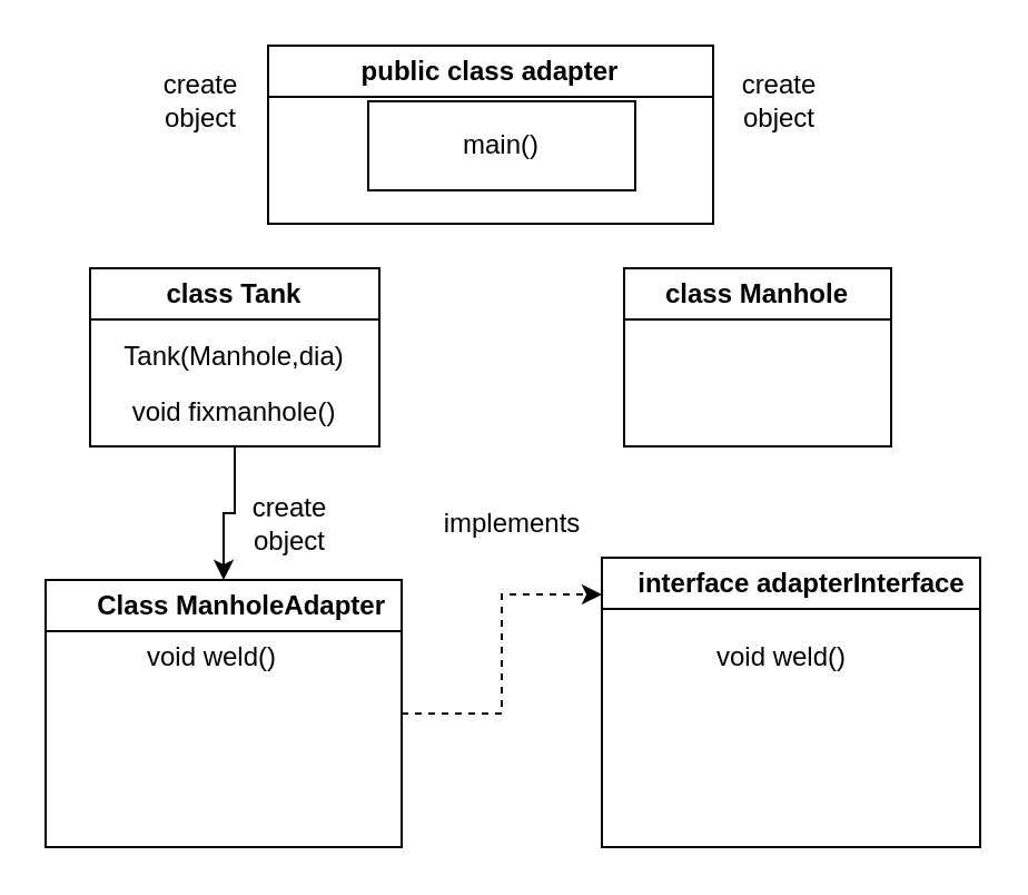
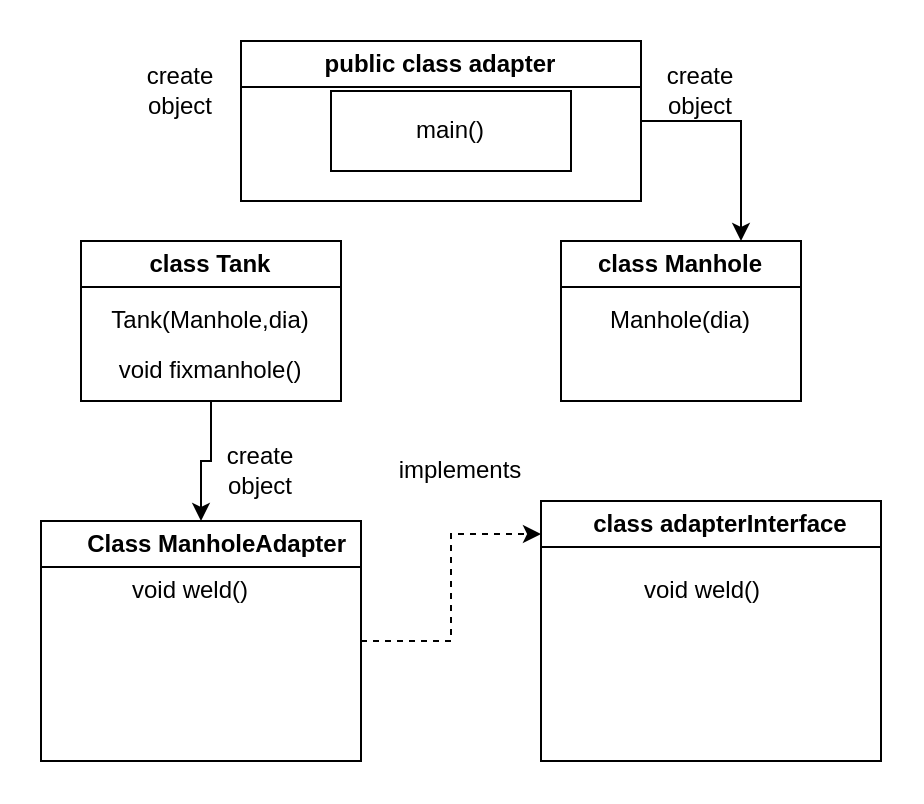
  <mxCell id="0" />
  <mxCell id="1" parent="0" />
+ <mxCell id="2" style="edgeStyle=orthogonalEdgeStyle;rounded=0;orthogonalLoop=1;jettySize=auto;html=1;exitX=1;exitY=0.5;exitDx=0;exitDy=0;entryX=0.75;entryY=0;entryDx=0;entryDy=0;" edge="1" parent="1" source="3" target="8"><mxGeometry relative="1" as="geometry" /></mxCell>
  <mxCell id="3" value="public class adapter" style="swimlane;whiteSpace=wrap;html=1;" vertex="1" parent="1"><mxGeometry x="120" y="20" width="200" height="80" as="geometry" /></mxCell>
  <mxCell id="4" value="main()" style="rounded=0;whiteSpace=wrap;html=1;" vertex="1" parent="3"><mxGeometry x="45" y="25" width="120" height="40" as="geometry" /></mxCell>
  <mxCell id="5" value="class Tank" style="swimlane;whiteSpace=wrap;html=1;" vertex="1" parent="1"><mxGeometry x="40" y="120" width="130" height="80" as="geometry" /></mxCell>
  <mxCell id="6" value="Tank(Manhole,dia)" style="text;html=1;strokeColor=none;fillColor=none;align=center;verticalAlign=middle;whiteSpace=wrap;rounded=0;" vertex="1" parent="5"><mxGeometry x="35" y="25" width="60" height="30" as="geometry" /></mxCell>
  <mxCell id="7" value="void fixmanhole()" style="text;html=1;strokeColor=none;fillColor=none;align=center;verticalAlign=middle;whiteSpace=wrap;rounded=0;" vertex="1" parent="5"><mxGeometry x="10" y="50" width="110" height="30" as="geometry" /></mxCell>
  <mxCell id="8" value="class Manhole" style="swimlane;whiteSpace=wrap;html=1;" vertex="1" parent="1"><mxGeometry x="280" y="120" width="120" height="80" as="geometry" /></mxCell>
+ <mxCell id="9" value="Manhole(dia)" style="text;html=1;strokeColor=none;fillColor=none;align=center;verticalAlign=middle;whiteSpace=wrap;rounded=0;" vertex="1" parent="8"><mxGeometry x="30" y="25" width="60" height="30" as="geometry" /></mxCell>
  <mxCell id="10" value="create object" style="text;html=1;strokeColor=none;fillColor=none;align=center;verticalAlign=middle;whiteSpace=wrap;rounded=0;" vertex="1" parent="1"><mxGeometry x="60" y="30" width="60" height="30" as="geometry" /></mxCell>
  <mxCell id="11" value="create&lt;br&gt;object" style="text;html=1;strokeColor=none;fillColor=none;align=center;verticalAlign=middle;whiteSpace=wrap;rounded=0;" vertex="1" parent="1"><mxGeometry x="320" y="30" width="60" height="30" as="geometry" /></mxCell>
  <mxCell id="12" style="edgeStyle=orthogonalEdgeStyle;rounded=0;orthogonalLoop=1;jettySize=auto;html=1;entryX=0;entryY=0.127;entryDx=0;entryDy=0;entryPerimeter=0;dashed=1;" edge="1" parent="1" source="13" target="15"><mxGeometry relative="1" as="geometry" /></mxCell>
  <mxCell id="13" value="&amp;nbsp; &amp;nbsp; &amp;nbsp;Class ManholeAdapter" style="swimlane;whiteSpace=wrap;html=1;" vertex="1" parent="1"><mxGeometry x="20" y="260" width="160" height="120" as="geometry"><mxRectangle x="90" y="280" width="170" height="30" as="alternateBounds" /></mxGeometry></mxCell>
  <mxCell id="14" value="void weld()" style="text;html=1;strokeColor=none;fillColor=none;align=center;verticalAlign=middle;whiteSpace=wrap;rounded=0;" vertex="1" parent="13"><mxGeometry x="30" y="20" width="90" height="30" as="geometry" /></mxCell>
- <mxCell id="15" value="&amp;nbsp; &amp;nbsp;interface adapterInterface" style="swimlane;whiteSpace=wrap;html=1;" vertex="1" parent="1"><mxGeometry x="270" y="250" width="170" height="130" as="geometry" /></mxCell>
+ <mxCell id="15" value="&amp;nbsp; &amp;nbsp;class adapterInterface" style="swimlane;whiteSpace=wrap;html=1;" vertex="1" parent="1"><mxGeometry x="270" y="250" width="170" height="130" as="geometry" /></mxCell>
  <mxCell id="16" value="void weld()" style="text;html=1;strokeColor=none;fillColor=none;align=center;verticalAlign=middle;whiteSpace=wrap;rounded=0;" vertex="1" parent="15"><mxGeometry x="35.5" y="30" width="90" height="30" as="geometry" /></mxCell>
  <mxCell id="17" style="edgeStyle=orthogonalEdgeStyle;rounded=0;orthogonalLoop=1;jettySize=auto;html=1;" edge="1" parent="1" source="7" target="13"><mxGeometry relative="1" as="geometry" /></mxCell>
  <mxCell id="18" value="create object" style="text;html=1;strokeColor=none;fillColor=none;align=center;verticalAlign=middle;whiteSpace=wrap;rounded=0;" vertex="1" parent="1"><mxGeometry x="100" y="220" width="60" height="30" as="geometry" /></mxCell>
  <mxCell id="19" value="implements" style="text;html=1;strokeColor=none;fillColor=none;align=center;verticalAlign=middle;whiteSpace=wrap;rounded=0;" vertex="1" parent="1"><mxGeometry x="200" y="220" width="60" height="30" as="geometry" /></mxCell>
